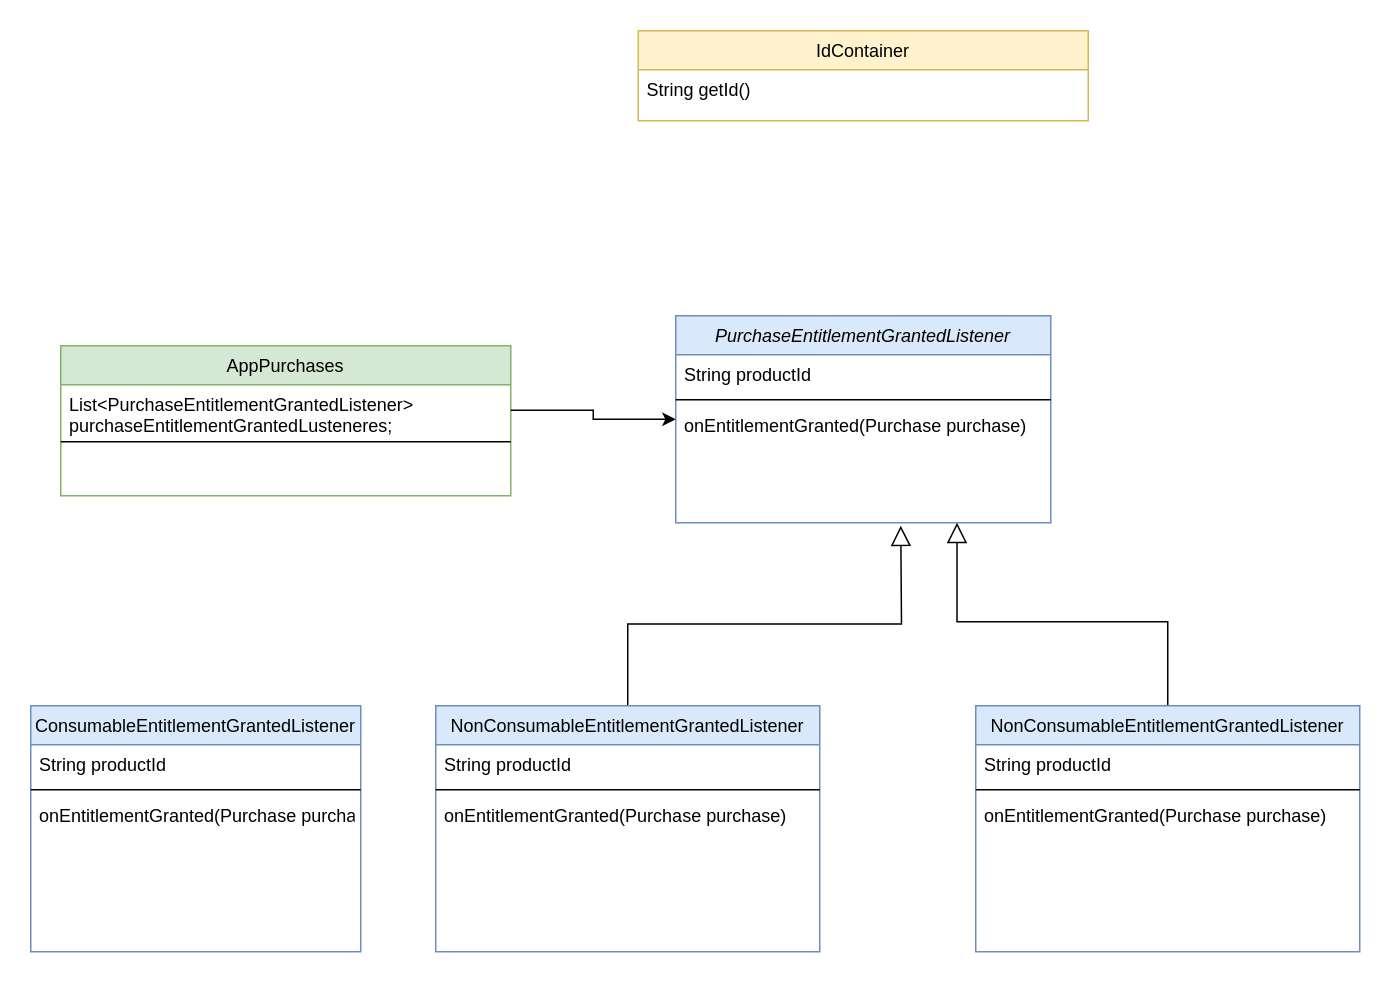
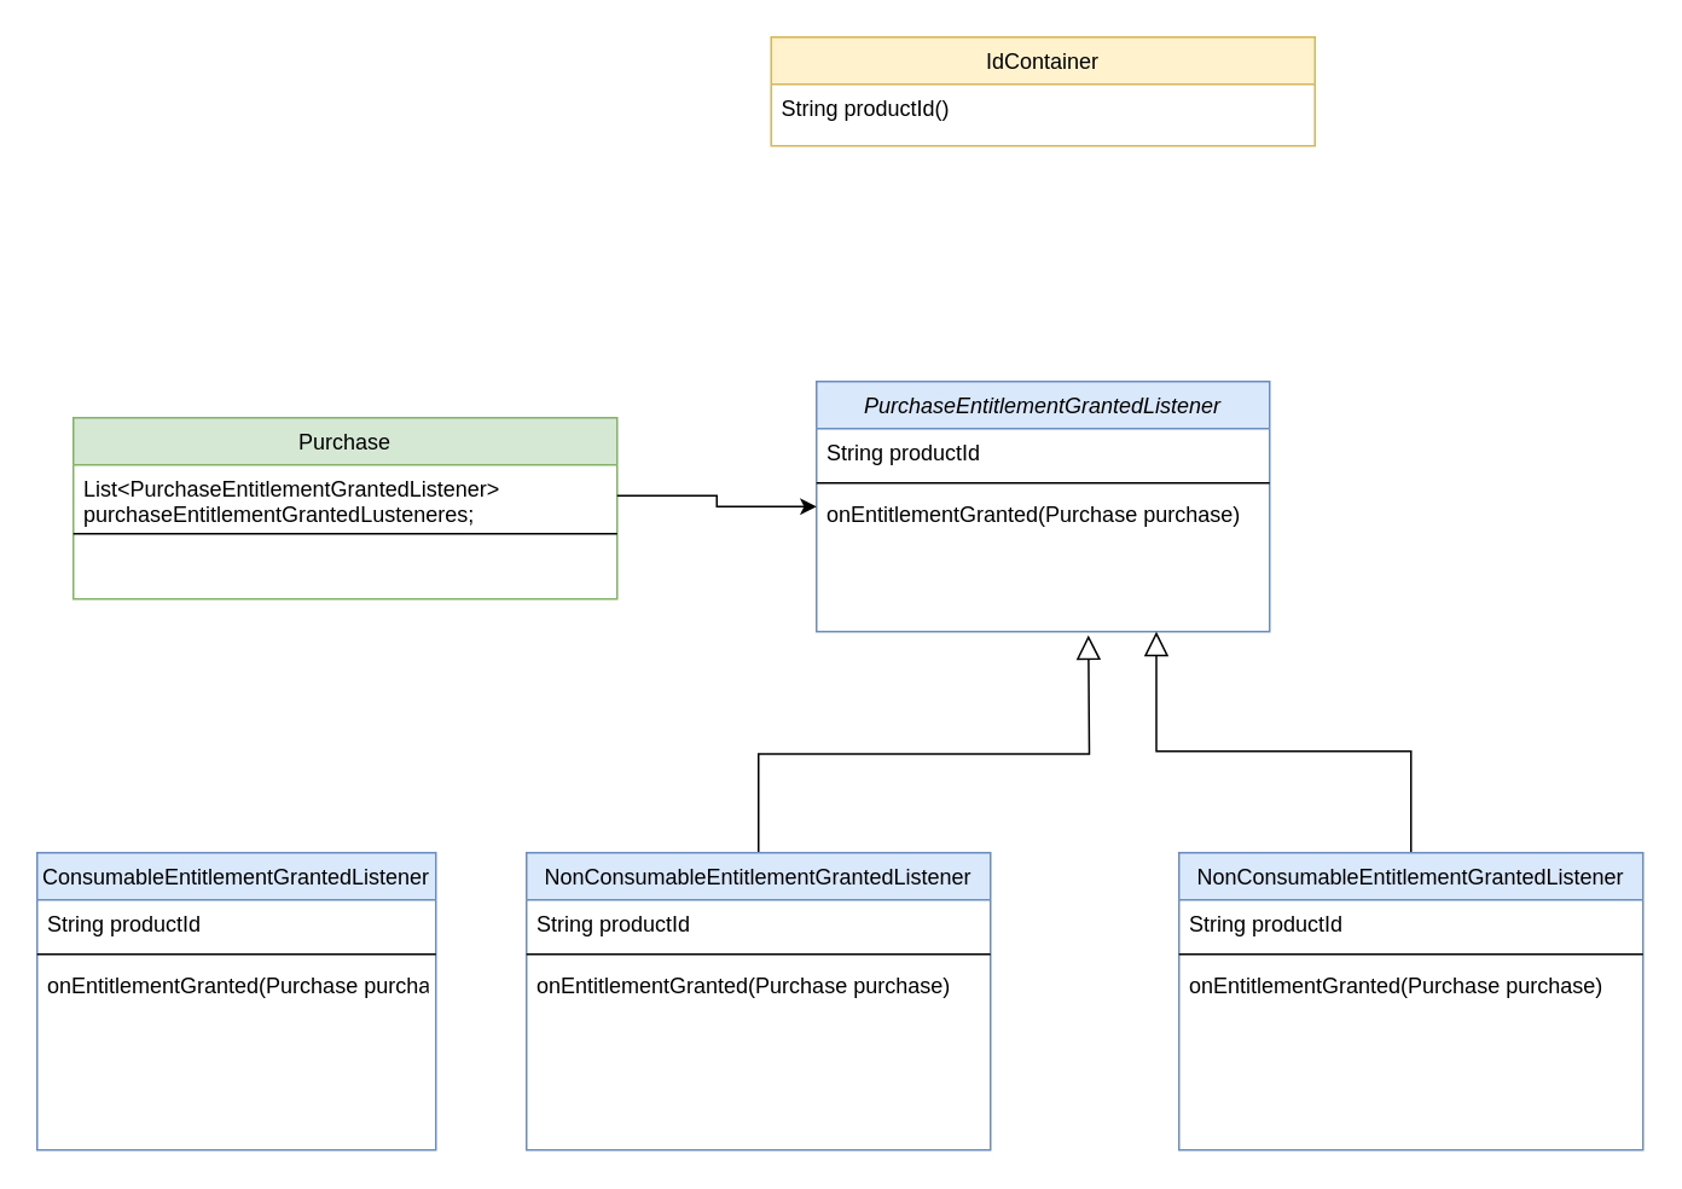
  <mxCell id="0" />
  <mxCell id="1" parent="0" />
  <mxCell id="2" value="PurchaseEntitlementGrantedListener" style="swimlane;fontStyle=2;align=center;verticalAlign=top;childLayout=stackLayout;horizontal=1;startSize=26;horizontalStack=0;resizeParent=1;resizeLast=0;collapsible=1;marginBottom=0;rounded=0;shadow=0;strokeWidth=1;fillColor=#dae8fc;strokeColor=#6c8ebf;" parent="1" vertex="1"><mxGeometry x="450" y="210" width="250" height="138" as="geometry"><mxRectangle x="230" y="140" width="160" height="26" as="alternateBounds" /></mxGeometry></mxCell>
  <mxCell id="3" value="String productId" style="text;align=left;verticalAlign=top;spacingLeft=4;spacingRight=4;overflow=hidden;rotatable=0;points=[[0,0.5],[1,0.5]];portConstraint=eastwest;" vertex="1" parent="2"><mxGeometry y="26" width="250" height="26" as="geometry" /></mxCell>
  <mxCell id="4" value="" style="line;html=1;strokeWidth=1;align=left;verticalAlign=middle;spacingTop=-1;spacingLeft=3;spacingRight=3;rotatable=0;labelPosition=right;points=[];portConstraint=eastwest;" parent="2" vertex="1"><mxGeometry y="52" width="250" height="8" as="geometry" /></mxCell>
  <mxCell id="5" value="onEntitlementGranted(Purchase purchase)" style="text;align=left;verticalAlign=top;spacingLeft=4;spacingRight=4;overflow=hidden;rotatable=0;points=[[0,0.5],[1,0.5]];portConstraint=eastwest;" parent="2" vertex="1"><mxGeometry y="60" width="250" height="26" as="geometry" /></mxCell>
  <mxCell id="6" value="ConsumableEntitlementGrantedListener" style="swimlane;fontStyle=0;align=center;verticalAlign=top;childLayout=stackLayout;horizontal=1;startSize=26;horizontalStack=0;resizeParent=1;resizeLast=0;collapsible=1;marginBottom=0;rounded=0;shadow=0;strokeWidth=1;fillColor=#dae8fc;strokeColor=#6c8ebf;" parent="1" vertex="1"><mxGeometry x="20" y="470" width="220" height="164" as="geometry"><mxRectangle x="130" y="380" width="160" height="26" as="alternateBounds" /></mxGeometry></mxCell>
  <mxCell id="7" value="String productId" style="text;align=left;verticalAlign=top;spacingLeft=4;spacingRight=4;overflow=hidden;rotatable=0;points=[[0,0.5],[1,0.5]];portConstraint=eastwest;" vertex="1" parent="6"><mxGeometry y="26" width="220" height="26" as="geometry" /></mxCell>
  <mxCell id="8" value="" style="line;html=1;strokeWidth=1;align=left;verticalAlign=middle;spacingTop=-1;spacingLeft=3;spacingRight=3;rotatable=0;labelPosition=right;points=[];portConstraint=eastwest;" parent="6" vertex="1"><mxGeometry y="52" width="220" height="8" as="geometry" /></mxCell>
  <mxCell id="9" value="onEntitlementGranted(Purchase purchase)" style="text;align=left;verticalAlign=top;spacingLeft=4;spacingRight=4;overflow=hidden;rotatable=0;points=[[0,0.5],[1,0.5]];portConstraint=eastwest;" vertex="1" parent="6"><mxGeometry y="60" width="220" height="26" as="geometry" /></mxCell>
- <mxCell id="10" value="AppPurchases" style="swimlane;fontStyle=0;align=center;verticalAlign=top;childLayout=stackLayout;horizontal=1;startSize=26;horizontalStack=0;resizeParent=1;resizeLast=0;collapsible=1;marginBottom=0;rounded=0;shadow=0;strokeWidth=1;fillColor=#d5e8d4;strokeColor=#82b366;" vertex="1" parent="1"><mxGeometry x="40" y="230" width="300" height="100" as="geometry"><mxRectangle x="340" y="380" width="170" height="26" as="alternateBounds" /></mxGeometry></mxCell>
+ <mxCell id="10" value="Purchase" style="swimlane;fontStyle=0;align=center;verticalAlign=top;childLayout=stackLayout;horizontal=1;startSize=26;horizontalStack=0;resizeParent=1;resizeLast=0;collapsible=1;marginBottom=0;rounded=0;shadow=0;strokeWidth=1;fillColor=#d5e8d4;strokeColor=#82b366;" vertex="1" parent="1"><mxGeometry x="40" y="230" width="300" height="100" as="geometry"><mxRectangle x="340" y="380" width="170" height="26" as="alternateBounds" /></mxGeometry></mxCell>
  <mxCell id="11" value="List&lt;PurchaseEntitlementGrantedListener&gt; &#10;purchaseEntitlementGrantedLusteneres;" style="text;align=left;verticalAlign=top;spacingLeft=4;spacingRight=4;overflow=hidden;rotatable=0;points=[[0,0.5],[1,0.5]];portConstraint=eastwest;" vertex="1" parent="10"><mxGeometry y="26" width="300" height="34" as="geometry" /></mxCell>
  <mxCell id="12" value="" style="line;html=1;strokeWidth=1;align=left;verticalAlign=middle;spacingTop=-1;spacingLeft=3;spacingRight=3;rotatable=0;labelPosition=right;points=[];portConstraint=eastwest;" vertex="1" parent="10"><mxGeometry y="60" width="300" height="8" as="geometry" /></mxCell>
  <mxCell id="13" style="edgeStyle=orthogonalEdgeStyle;rounded=0;orthogonalLoop=1;jettySize=auto;html=1;entryX=0;entryY=0.5;entryDx=0;entryDy=0;" edge="1" parent="1" source="11" target="2"><mxGeometry relative="1" as="geometry" /></mxCell>
  <mxCell id="14" style="edgeStyle=orthogonalEdgeStyle;rounded=0;orthogonalLoop=1;jettySize=auto;html=1;endArrow=block;endFill=0;strokeWidth=1;endSize=11;exitX=0.5;exitY=0;exitDx=0;exitDy=0;" edge="1" parent="1" source="15"><mxGeometry relative="1" as="geometry"><mxPoint x="600" y="350" as="targetPoint" /></mxGeometry></mxCell>
  <mxCell id="15" value="NonConsumableEntitlementGrantedListener" style="swimlane;fontStyle=0;align=center;verticalAlign=top;childLayout=stackLayout;horizontal=1;startSize=26;horizontalStack=0;resizeParent=1;resizeLast=0;collapsible=1;marginBottom=0;rounded=0;shadow=0;strokeWidth=1;fillColor=#dae8fc;strokeColor=#6c8ebf;" vertex="1" parent="1"><mxGeometry x="290" y="470" width="256" height="164" as="geometry"><mxRectangle x="130" y="380" width="160" height="26" as="alternateBounds" /></mxGeometry></mxCell>
  <mxCell id="16" value="String productId" style="text;align=left;verticalAlign=top;spacingLeft=4;spacingRight=4;overflow=hidden;rotatable=0;points=[[0,0.5],[1,0.5]];portConstraint=eastwest;" vertex="1" parent="15"><mxGeometry y="26" width="256" height="26" as="geometry" /></mxCell>
  <mxCell id="17" value="" style="line;html=1;strokeWidth=1;align=left;verticalAlign=middle;spacingTop=-1;spacingLeft=3;spacingRight=3;rotatable=0;labelPosition=right;points=[];portConstraint=eastwest;" vertex="1" parent="15"><mxGeometry y="52" width="256" height="8" as="geometry" /></mxCell>
  <mxCell id="18" value="onEntitlementGranted(Purchase purchase)" style="text;align=left;verticalAlign=top;spacingLeft=4;spacingRight=4;overflow=hidden;rotatable=0;points=[[0,0.5],[1,0.5]];portConstraint=eastwest;" vertex="1" parent="15"><mxGeometry y="60" width="256" height="26" as="geometry" /></mxCell>
  <mxCell id="19" style="edgeStyle=orthogonalEdgeStyle;rounded=0;orthogonalLoop=1;jettySize=auto;html=1;endArrow=block;endFill=0;endSize=11;strokeWidth=1;exitX=0.5;exitY=0;exitDx=0;exitDy=0;entryX=0.75;entryY=1;entryDx=0;entryDy=0;" edge="1" parent="1" source="20" target="2"><mxGeometry relative="1" as="geometry"><mxPoint x="630" y="390" as="targetPoint" /></mxGeometry></mxCell>
  <mxCell id="20" value="NonConsumableEntitlementGrantedListener" style="swimlane;fontStyle=0;align=center;verticalAlign=top;childLayout=stackLayout;horizontal=1;startSize=26;horizontalStack=0;resizeParent=1;resizeLast=0;collapsible=1;marginBottom=0;rounded=0;shadow=0;strokeWidth=1;fillColor=#dae8fc;strokeColor=#6c8ebf;" vertex="1" parent="1"><mxGeometry x="650" y="470" width="256" height="164" as="geometry"><mxRectangle x="130" y="380" width="160" height="26" as="alternateBounds" /></mxGeometry></mxCell>
  <mxCell id="21" value="String productId" style="text;align=left;verticalAlign=top;spacingLeft=4;spacingRight=4;overflow=hidden;rotatable=0;points=[[0,0.5],[1,0.5]];portConstraint=eastwest;" vertex="1" parent="20"><mxGeometry y="26" width="256" height="26" as="geometry" /></mxCell>
  <mxCell id="22" value="" style="line;html=1;strokeWidth=1;align=left;verticalAlign=middle;spacingTop=-1;spacingLeft=3;spacingRight=3;rotatable=0;labelPosition=right;points=[];portConstraint=eastwest;" vertex="1" parent="20"><mxGeometry y="52" width="256" height="8" as="geometry" /></mxCell>
  <mxCell id="23" value="onEntitlementGranted(Purchase purchase)" style="text;align=left;verticalAlign=top;spacingLeft=4;spacingRight=4;overflow=hidden;rotatable=0;points=[[0,0.5],[1,0.5]];portConstraint=eastwest;" vertex="1" parent="20"><mxGeometry y="60" width="256" height="26" as="geometry" /></mxCell>
  <mxCell id="24" value="IdContainer" style="swimlane;fontStyle=0;align=center;verticalAlign=top;childLayout=stackLayout;horizontal=1;startSize=26;horizontalStack=0;resizeParent=1;resizeLast=0;collapsible=1;marginBottom=0;rounded=0;shadow=0;strokeWidth=1;fillColor=#fff2cc;strokeColor=#d6b656;" vertex="1" parent="1"><mxGeometry x="425" y="20" width="300" height="60" as="geometry"><mxRectangle x="340" y="380" width="170" height="26" as="alternateBounds" /></mxGeometry></mxCell>
- <mxCell id="25" value="String getId()" style="text;align=left;verticalAlign=top;spacingLeft=4;spacingRight=4;overflow=hidden;rotatable=0;points=[[0,0.5],[1,0.5]];portConstraint=eastwest;" vertex="1" parent="24"><mxGeometry y="26" width="300" height="34" as="geometry" /></mxCell>
+ <mxCell id="25" value="String productId()" style="text;align=left;verticalAlign=top;spacingLeft=4;spacingRight=4;overflow=hidden;rotatable=0;points=[[0,0.5],[1,0.5]];portConstraint=eastwest;" vertex="1" parent="24"><mxGeometry y="26" width="300" height="34" as="geometry" /></mxCell>
